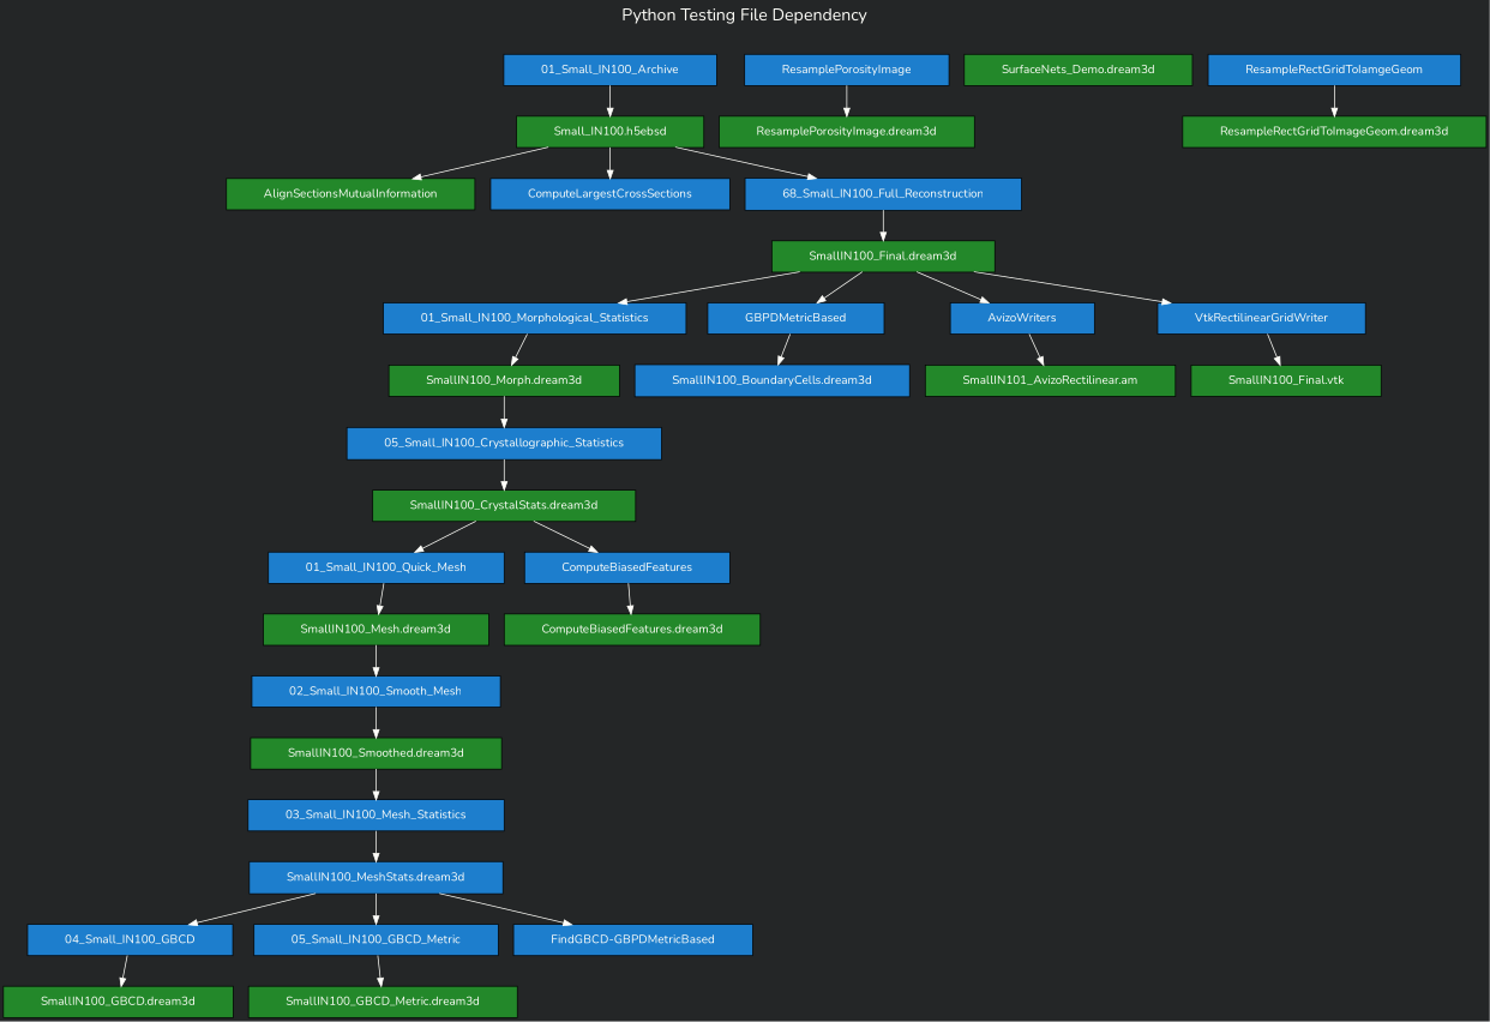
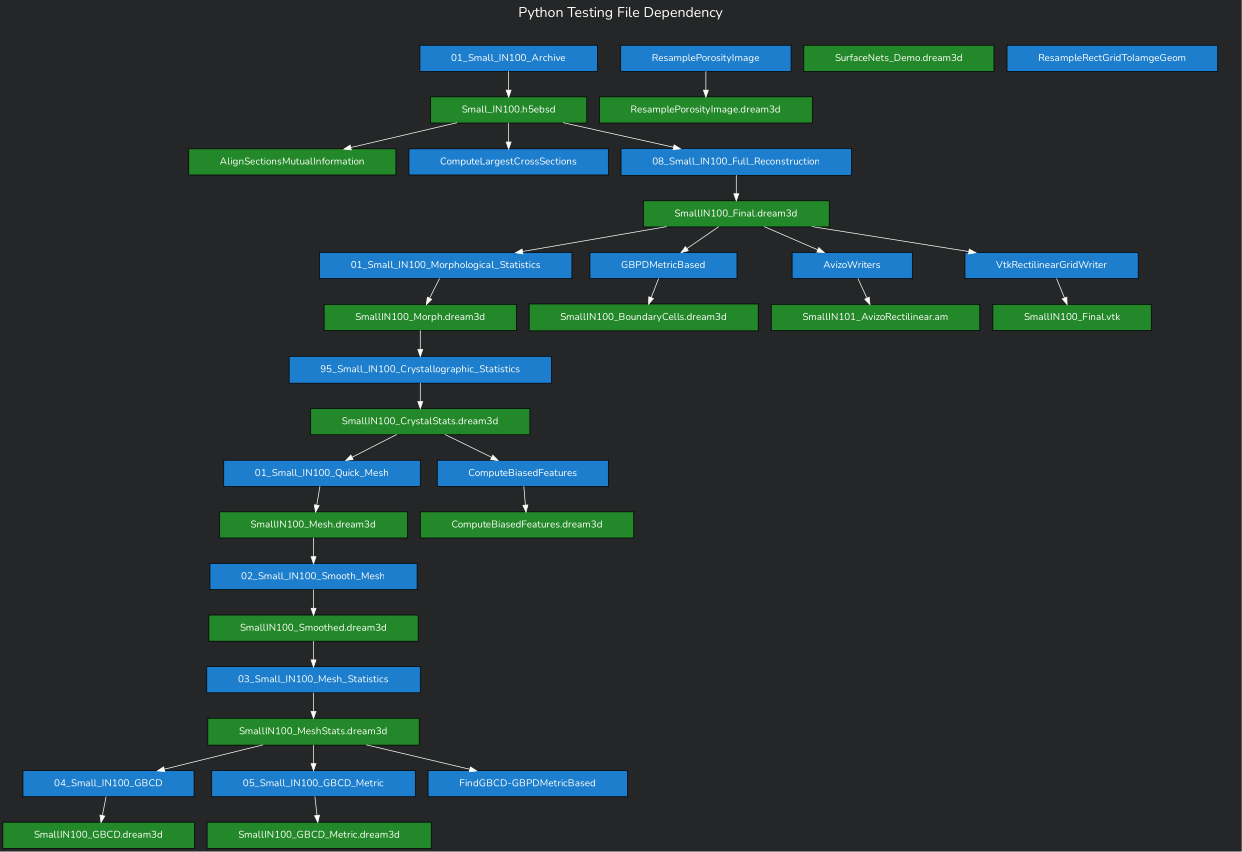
  digraph {
    bgcolor="#242627"
    fontcolor="#FFFFFA"
    fontname=Nunito
    fontsize=20
    label="Python Testing File Dependency"
    labelloc=t
    splines=true
    node [fillcolor="#23882A" fontcolor="#FFFFFA" fontname=Nunito margin="0.61,0.1" shape=record style=filled]
    edge [arrowhead=normal arrowtail=default color="#FFFFFA" fontname=Nunito]
    "Small_IN100.h5ebsd"
    AlignSectionsMutualInformation
    ComputeLargestCrossSections [fillcolor="#1D7ECD"]
-   "08_Small_IN100_Full_Reconstruction" [fillcolor="#1D7ECD" label="68_Small_IN100_Full_Reconstruction"]
+   "08_Small_IN100_Full_Reconstruction" [fillcolor="#1D7ECD"]
    "SmallIN100_Final.dream3d"
    "01_Small_IN100_Morphological_Statistics" [fillcolor="#1D7ECD"]
    n7 [fillcolor="#1D7ECD" label=GBPDMetricBased]
    AvizoWriters [fillcolor="#1D7ECD"]
    VtkRectilinearGridWriter [fillcolor="#1D7ECD"]
    "SmallIN100_Morph.dream3d"
-   "SmallIN100_BoundaryCells.dream3d" [fillcolor="#1D7ECD"]
+   "SmallIN100_BoundaryCells.dream3d"
    n12 [label="SmallIN101_AvizoRectilinear.am"]
    "SmallIN100_Final.vtk"
-   "05_Small_IN100_Crystallographic_Statistics" [fillcolor="#1D7ECD"]
+   "05_Small_IN100_Crystallographic_Statistics" [fillcolor="#1D7ECD" label="95_Small_IN100_Crystallographic_Statistics"]
    "SmallIN100_CrystalStats.dream3d"
    "01_Small_IN100_Quick_Mesh" [fillcolor="#1D7ECD"]
    ComputeBiasedFeatures [fillcolor="#1D7ECD"]
    "SmallIN100_Mesh.dream3d"
    "ComputeBiasedFeatures.dream3d"
    "02_Small_IN100_Smooth_Mesh" [fillcolor="#1D7ECD"]
    "SmallIN100_Smoothed.dream3d"
    "03_Small_IN100_Mesh_Statistics" [fillcolor="#1D7ECD"]
-   "SmallIN100_MeshStats.dream3d" [fillcolor="#1D7ECD"]
+   "SmallIN100_MeshStats.dream3d"
    "04_Small_IN100_GBCD" [fillcolor="#1D7ECD"]
    "05_Small_IN100_GBCD_Metric" [fillcolor="#1D7ECD"]
    "FindGBCD-GBPDMetricBased" [fillcolor="#1D7ECD"]
    "SmallIN100_GBCD.dream3d"
    "SmallIN100_GBCD_Metric.dream3d"
    "ResamplePorosityImage.dream3d"
    "SurfaceNets_Demo.dream3d"
-   "ResampleRectGridToImageGeom.dream3d"
    "01_Small_IN100_Archive" [fillcolor="#1D7ECD"]
    ResamplePorosityImage [fillcolor="#1D7ECD"]
    ResampleRectGridToIamgeGeom [fillcolor="#1D7ECD"]
    "Small_IN100.h5ebsd" -> AlignSectionsMutualInformation
    "Small_IN100.h5ebsd" -> ComputeLargestCrossSections
    "Small_IN100.h5ebsd" -> "08_Small_IN100_Full_Reconstruction"
    "08_Small_IN100_Full_Reconstruction" -> "SmallIN100_Final.dream3d"
    "SmallIN100_Final.dream3d" -> "01_Small_IN100_Morphological_Statistics"
    "SmallIN100_Final.dream3d" -> n7
    "SmallIN100_Final.dream3d" -> AvizoWriters
    "SmallIN100_Final.dream3d" -> VtkRectilinearGridWriter
    "01_Small_IN100_Morphological_Statistics" -> "SmallIN100_Morph.dream3d"
    n7 -> "SmallIN100_BoundaryCells.dream3d"
    AvizoWriters -> n12
    VtkRectilinearGridWriter -> "SmallIN100_Final.vtk"
    "SmallIN100_Morph.dream3d" -> "05_Small_IN100_Crystallographic_Statistics"
    "05_Small_IN100_Crystallographic_Statistics" -> "SmallIN100_CrystalStats.dream3d"
    "SmallIN100_CrystalStats.dream3d" -> "01_Small_IN100_Quick_Mesh"
    "SmallIN100_CrystalStats.dream3d" -> ComputeBiasedFeatures
    "01_Small_IN100_Quick_Mesh" -> "SmallIN100_Mesh.dream3d"
    ComputeBiasedFeatures -> "ComputeBiasedFeatures.dream3d"
    "SmallIN100_Mesh.dream3d" -> "02_Small_IN100_Smooth_Mesh"
    "02_Small_IN100_Smooth_Mesh" -> "SmallIN100_Smoothed.dream3d"
    "SmallIN100_Smoothed.dream3d" -> "03_Small_IN100_Mesh_Statistics"
    "03_Small_IN100_Mesh_Statistics" -> "SmallIN100_MeshStats.dream3d"
    "SmallIN100_MeshStats.dream3d" -> "04_Small_IN100_GBCD"
    "SmallIN100_MeshStats.dream3d" -> "05_Small_IN100_GBCD_Metric"
    "SmallIN100_MeshStats.dream3d" -> "FindGBCD-GBPDMetricBased"
    "04_Small_IN100_GBCD" -> "SmallIN100_GBCD.dream3d"
    "05_Small_IN100_GBCD_Metric" -> "SmallIN100_GBCD_Metric.dream3d"
    "01_Small_IN100_Archive" -> "Small_IN100.h5ebsd"
    ResamplePorosityImage -> "ResamplePorosityImage.dream3d"
-   ResampleRectGridToIamgeGeom -> "ResampleRectGridToImageGeom.dream3d"
  }
